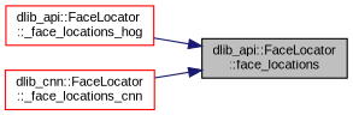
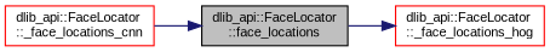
  digraph {
    fontname="Liberation Sans"
    rankdir=LR
    node [color=red fillcolor=white fontname="Liberation Sans" fontsize=10 shape=record style=filled]
    edge [color=midnightblue fontname="Liberation Sans" fontsize=10 labelfontname=Helvetica labelfontsize=10 style=solid]
    n1 [color=black fillcolor=grey75 fontcolor=black height=0.2 label="dlib_api::FaceLocator\l::face_locations" width=0.4]
    n2 [height=0.2 label="dlib_api::FaceLocator\l::_face_locations_hog" width=0.4]
-   n3 [height=0.2 label="dlib_cnn::FaceLocator\l::_face_locations_cnn" width=0.4]
-   n2 -> n1
+   n3 [height=0.2 label="dlib_api::FaceLocator\l::_face_locations_cnn" width=0.4]
+   n1 -> n2
    n3 -> n1
  }
